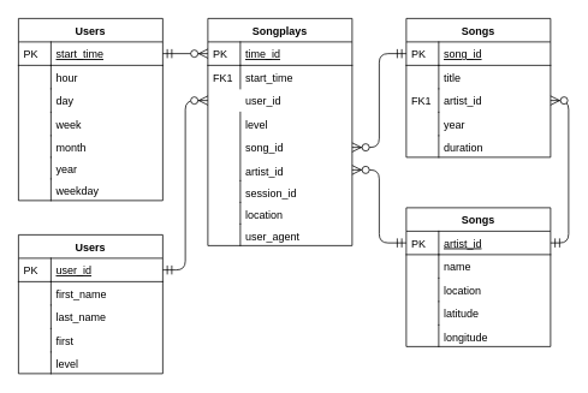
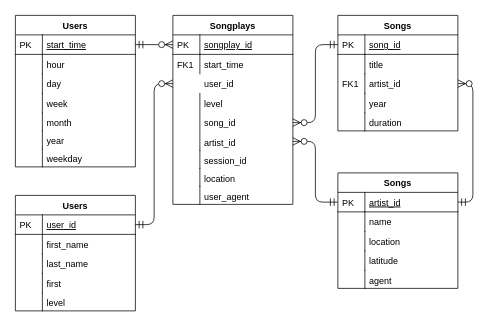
  <mxCell id="0" />
  <mxCell id="1" parent="0" />
  <mxCell id="2" value="Songplays" style="swimlane;fontStyle=1;childLayout=stackLayout;horizontal=1;startSize=26;horizontalStack=0;resizeParent=1;resizeLast=0;collapsible=1;marginBottom=0;rounded=0;shadow=0;strokeWidth=1;" parent="1" vertex="1"><mxGeometry x="230" y="20" width="160" height="252" as="geometry"><mxRectangle x="260" y="80" width="160" height="26" as="alternateBounds" /></mxGeometry></mxCell>
- <mxCell id="3" value="time_id" style="shape=partialRectangle;top=0;left=0;right=0;bottom=1;align=left;verticalAlign=top;fillColor=none;spacingLeft=40;spacingRight=4;overflow=hidden;rotatable=0;points=[[0,0.5],[1,0.5]];portConstraint=eastwest;dropTarget=0;rounded=0;shadow=0;strokeWidth=1;fontStyle=4" parent="2" vertex="1"><mxGeometry y="26" width="160" height="26" as="geometry" /></mxCell>
+ <mxCell id="3" value="songplay_id" style="shape=partialRectangle;top=0;left=0;right=0;bottom=1;align=left;verticalAlign=top;fillColor=none;spacingLeft=40;spacingRight=4;overflow=hidden;rotatable=0;points=[[0,0.5],[1,0.5]];portConstraint=eastwest;dropTarget=0;rounded=0;shadow=0;strokeWidth=1;fontStyle=4" parent="2" vertex="1"><mxGeometry y="26" width="160" height="26" as="geometry" /></mxCell>
  <mxCell id="4" value="PK" style="shape=partialRectangle;top=0;left=0;bottom=0;fillColor=none;align=left;verticalAlign=top;spacingLeft=4;spacingRight=4;overflow=hidden;rotatable=0;points=[];portConstraint=eastwest;part=1;" parent="3" vertex="1" connectable="0"><mxGeometry width="36" height="26" as="geometry" /></mxCell>
  <mxCell id="5" value="start_time" style="shape=partialRectangle;top=0;left=0;right=0;bottom=0;align=left;verticalAlign=top;fillColor=none;spacingLeft=40;spacingRight=4;overflow=hidden;rotatable=0;points=[[0,0.5],[1,0.5]];portConstraint=eastwest;dropTarget=0;rounded=0;shadow=0;strokeWidth=1;" parent="2" vertex="1"><mxGeometry y="52" width="160" height="26" as="geometry" /></mxCell>
  <mxCell id="6" value="FK1" style="shape=partialRectangle;top=0;left=0;bottom=0;fillColor=none;align=left;verticalAlign=top;spacingLeft=4;spacingRight=4;overflow=hidden;rotatable=0;points=[];portConstraint=eastwest;part=1;" parent="5" vertex="1" connectable="0"><mxGeometry width="36" height="26" as="geometry" /></mxCell>
  <mxCell id="7" value="user_id" style="shape=partialRectangle;top=0;left=0;right=0;bottom=0;align=left;verticalAlign=top;fillColor=none;spacingLeft=40;spacingRight=4;overflow=hidden;rotatable=0;points=[[0,0.5],[1,0.5]];portConstraint=eastwest;dropTarget=0;rounded=0;shadow=0;strokeWidth=1;" parent="2" vertex="1"><mxGeometry y="78" width="160" height="26" as="geometry" /></mxCell>
  <mxCell id="8" value="level" style="shape=partialRectangle;top=0;left=0;right=0;bottom=0;align=left;verticalAlign=top;fillColor=none;spacingLeft=40;spacingRight=4;overflow=hidden;rotatable=0;points=[[0,0.5],[1,0.5]];portConstraint=eastwest;dropTarget=0;rounded=0;shadow=0;strokeWidth=1;" parent="2" vertex="1"><mxGeometry y="104" width="160" height="76" as="geometry" /></mxCell>
  <mxCell id="9" value="" style="shape=partialRectangle;top=0;left=0;bottom=0;fillColor=none;align=left;verticalAlign=top;spacingLeft=4;spacingRight=4;overflow=hidden;rotatable=0;points=[];portConstraint=eastwest;part=1;" parent="8" vertex="1" connectable="0"><mxGeometry width="36" height="76" as="geometry" /></mxCell>
  <mxCell id="10" value="session_id" style="shape=partialRectangle;top=0;left=0;right=0;bottom=0;align=left;verticalAlign=top;fillColor=none;spacingLeft=40;spacingRight=4;overflow=hidden;rotatable=0;points=[[0,0.5],[1,0.5]];portConstraint=eastwest;dropTarget=0;rounded=0;shadow=0;strokeWidth=1;" parent="2" vertex="1"><mxGeometry y="180" width="160" height="24" as="geometry" /></mxCell>
  <mxCell id="11" value="" style="shape=partialRectangle;top=0;left=0;bottom=0;fillColor=none;align=left;verticalAlign=top;spacingLeft=4;spacingRight=4;overflow=hidden;rotatable=0;points=[];portConstraint=eastwest;part=1;" parent="10" vertex="1" connectable="0"><mxGeometry width="36" height="24" as="geometry" /></mxCell>
  <mxCell id="12" value="location" style="shape=partialRectangle;top=0;left=0;right=0;bottom=0;align=left;verticalAlign=top;fillColor=none;spacingLeft=40;spacingRight=4;overflow=hidden;rotatable=0;points=[[0,0.5],[1,0.5]];portConstraint=eastwest;dropTarget=0;rounded=0;shadow=0;strokeWidth=1;" parent="2" vertex="1"><mxGeometry y="204" width="160" height="24" as="geometry" /></mxCell>
  <mxCell id="13" value="" style="shape=partialRectangle;top=0;left=0;bottom=0;fillColor=none;align=left;verticalAlign=top;spacingLeft=4;spacingRight=4;overflow=hidden;rotatable=0;points=[];portConstraint=eastwest;part=1;" parent="12" vertex="1" connectable="0"><mxGeometry width="36" height="24" as="geometry" /></mxCell>
  <mxCell id="14" value="user_agent" style="shape=partialRectangle;top=0;left=0;right=0;bottom=0;align=left;verticalAlign=top;fillColor=none;spacingLeft=40;spacingRight=4;overflow=hidden;rotatable=0;points=[[0,0.5],[1,0.5]];portConstraint=eastwest;dropTarget=0;rounded=0;shadow=0;strokeWidth=1;" parent="2" vertex="1"><mxGeometry y="228" width="160" height="24" as="geometry" /></mxCell>
  <mxCell id="15" value="" style="shape=partialRectangle;top=0;left=0;bottom=0;fillColor=none;align=left;verticalAlign=top;spacingLeft=4;spacingRight=4;overflow=hidden;rotatable=0;points=[];portConstraint=eastwest;part=1;" parent="14" vertex="1" connectable="0"><mxGeometry width="36" height="24" as="geometry" /></mxCell>
  <mxCell id="16" value="" style="edgeStyle=orthogonalEdgeStyle;endArrow=ERzeroToMany;startArrow=ERmandOne;shadow=0;strokeWidth=1;endSize=8;startSize=8;entryX=0;entryY=0.5;entryDx=0;entryDy=0;exitX=1;exitY=0.5;exitDx=0;exitDy=0;" parent="1" source="59" target="7" edge="1"><mxGeometry width="100" height="100" relative="1" as="geometry"><mxPoint x="150" y="59" as="sourcePoint" /><mxPoint x="240" y="190" as="targetPoint" /></mxGeometry></mxCell>
  <mxCell id="17" value="song_id" style="shape=partialRectangle;top=0;left=0;right=0;bottom=0;align=left;verticalAlign=top;fillColor=none;spacingLeft=40;spacingRight=4;overflow=hidden;rotatable=0;points=[[0,0.5],[1,0.5]];portConstraint=eastwest;dropTarget=0;rounded=0;shadow=0;strokeWidth=1;" parent="1" vertex="1"><mxGeometry x="230" y="150" width="160" height="26" as="geometry" /></mxCell>
  <mxCell id="18" value="artist_id" style="shape=partialRectangle;top=0;left=0;right=0;bottom=0;align=left;verticalAlign=top;fillColor=none;spacingLeft=40;spacingRight=4;overflow=hidden;rotatable=0;points=[[0,0.5],[1,0.5]];portConstraint=eastwest;dropTarget=0;rounded=0;shadow=0;strokeWidth=1;" parent="1" vertex="1"><mxGeometry x="230" y="176" width="160" height="24" as="geometry" /></mxCell>
  <mxCell id="19" value="Users" style="swimlane;fontStyle=1;childLayout=stackLayout;horizontal=1;startSize=26;horizontalStack=0;resizeParent=1;resizeLast=0;collapsible=1;marginBottom=0;rounded=0;shadow=0;strokeWidth=1;" parent="1" vertex="1"><mxGeometry x="20" y="20" width="160" height="202" as="geometry"><mxRectangle x="260" y="80" width="160" height="26" as="alternateBounds" /></mxGeometry></mxCell>
  <mxCell id="20" value="start_time" style="shape=partialRectangle;top=0;left=0;right=0;bottom=1;align=left;verticalAlign=top;fillColor=none;spacingLeft=40;spacingRight=4;overflow=hidden;rotatable=0;points=[[0,0.5],[1,0.5]];portConstraint=eastwest;dropTarget=0;rounded=0;shadow=0;strokeWidth=1;fontStyle=4" parent="19" vertex="1"><mxGeometry y="26" width="160" height="26" as="geometry" /></mxCell>
  <mxCell id="21" value="PK" style="shape=partialRectangle;top=0;left=0;bottom=0;fillColor=none;align=left;verticalAlign=top;spacingLeft=4;spacingRight=4;overflow=hidden;rotatable=0;points=[];portConstraint=eastwest;part=1;" parent="20" vertex="1" connectable="0"><mxGeometry width="36" height="26" as="geometry" /></mxCell>
  <mxCell id="22" value="hour" style="shape=partialRectangle;top=0;left=0;right=0;bottom=0;align=left;verticalAlign=top;fillColor=none;spacingLeft=40;spacingRight=4;overflow=hidden;rotatable=0;points=[[0,0.5],[1,0.5]];portConstraint=eastwest;dropTarget=0;rounded=0;shadow=0;strokeWidth=1;" parent="19" vertex="1"><mxGeometry y="52" width="160" height="26" as="geometry" /></mxCell>
  <mxCell id="23" value="" style="shape=partialRectangle;top=0;left=0;bottom=0;fillColor=none;align=left;verticalAlign=top;spacingLeft=4;spacingRight=4;overflow=hidden;rotatable=0;points=[];portConstraint=eastwest;part=1;" parent="22" vertex="1" connectable="0"><mxGeometry width="36" height="26" as="geometry" /></mxCell>
  <mxCell id="24" value="day" style="shape=partialRectangle;top=0;left=0;right=0;bottom=0;align=left;verticalAlign=top;fillColor=none;spacingLeft=40;spacingRight=4;overflow=hidden;rotatable=0;points=[[0,0.5],[1,0.5]];portConstraint=eastwest;dropTarget=0;rounded=0;shadow=0;strokeWidth=1;" parent="19" vertex="1"><mxGeometry y="78" width="160" height="26" as="geometry" /></mxCell>
  <mxCell id="25" value="" style="shape=partialRectangle;top=0;left=0;bottom=0;fillColor=none;align=left;verticalAlign=top;spacingLeft=4;spacingRight=4;overflow=hidden;rotatable=0;points=[];portConstraint=eastwest;part=1;" parent="24" vertex="1" connectable="0"><mxGeometry width="36" height="26" as="geometry" /></mxCell>
  <mxCell id="26" value="week" style="shape=partialRectangle;top=0;left=0;right=0;bottom=0;align=left;verticalAlign=top;fillColor=none;spacingLeft=40;spacingRight=4;overflow=hidden;rotatable=0;points=[[0,0.5],[1,0.5]];portConstraint=eastwest;dropTarget=0;rounded=0;shadow=0;strokeWidth=1;" parent="19" vertex="1"><mxGeometry y="104" width="160" height="26" as="geometry" /></mxCell>
  <mxCell id="27" value="" style="shape=partialRectangle;top=0;left=0;bottom=0;fillColor=none;align=left;verticalAlign=top;spacingLeft=4;spacingRight=4;overflow=hidden;rotatable=0;points=[];portConstraint=eastwest;part=1;" parent="26" vertex="1" connectable="0"><mxGeometry width="36" height="26" as="geometry" /></mxCell>
  <mxCell id="28" value="month" style="shape=partialRectangle;top=0;left=0;right=0;bottom=0;align=left;verticalAlign=top;fillColor=none;spacingLeft=40;spacingRight=4;overflow=hidden;rotatable=0;points=[[0,0.5],[1,0.5]];portConstraint=eastwest;dropTarget=0;rounded=0;shadow=0;strokeWidth=1;" parent="19" vertex="1"><mxGeometry y="130" width="160" height="24" as="geometry" /></mxCell>
  <mxCell id="29" value="" style="shape=partialRectangle;top=0;left=0;bottom=0;fillColor=none;align=left;verticalAlign=top;spacingLeft=4;spacingRight=4;overflow=hidden;rotatable=0;points=[];portConstraint=eastwest;part=1;" parent="28" vertex="1" connectable="0"><mxGeometry width="36" height="24" as="geometry" /></mxCell>
  <mxCell id="30" value="year" style="shape=partialRectangle;top=0;left=0;right=0;bottom=0;align=left;verticalAlign=top;fillColor=none;spacingLeft=40;spacingRight=4;overflow=hidden;rotatable=0;points=[[0,0.5],[1,0.5]];portConstraint=eastwest;dropTarget=0;rounded=0;shadow=0;strokeWidth=1;" parent="19" vertex="1"><mxGeometry y="154" width="160" height="24" as="geometry" /></mxCell>
  <mxCell id="31" value="" style="shape=partialRectangle;top=0;left=0;bottom=0;fillColor=none;align=left;verticalAlign=top;spacingLeft=4;spacingRight=4;overflow=hidden;rotatable=0;points=[];portConstraint=eastwest;part=1;" parent="30" vertex="1" connectable="0"><mxGeometry width="36" height="24" as="geometry" /></mxCell>
  <mxCell id="32" value="weekday" style="shape=partialRectangle;top=0;left=0;right=0;bottom=0;align=left;verticalAlign=top;fillColor=none;spacingLeft=40;spacingRight=4;overflow=hidden;rotatable=0;points=[[0,0.5],[1,0.5]];portConstraint=eastwest;dropTarget=0;rounded=0;shadow=0;strokeWidth=1;" parent="19" vertex="1"><mxGeometry y="178" width="160" height="24" as="geometry" /></mxCell>
  <mxCell id="33" value="" style="shape=partialRectangle;top=0;left=0;bottom=0;fillColor=none;align=left;verticalAlign=top;spacingLeft=4;spacingRight=4;overflow=hidden;rotatable=0;points=[];portConstraint=eastwest;part=1;" parent="32" vertex="1" connectable="0"><mxGeometry width="36" height="24" as="geometry" /></mxCell>
  <mxCell id="34" value="Songs" style="swimlane;fontStyle=1;childLayout=stackLayout;horizontal=1;startSize=26;horizontalStack=0;resizeParent=1;resizeLast=0;collapsible=1;marginBottom=0;rounded=0;shadow=0;strokeWidth=1;" parent="1" vertex="1"><mxGeometry x="450" y="20" width="160" height="154" as="geometry"><mxRectangle x="260" y="80" width="160" height="26" as="alternateBounds" /></mxGeometry></mxCell>
  <mxCell id="35" value="song_id" style="shape=partialRectangle;top=0;left=0;right=0;bottom=1;align=left;verticalAlign=top;fillColor=none;spacingLeft=40;spacingRight=4;overflow=hidden;rotatable=0;points=[[0,0.5],[1,0.5]];portConstraint=eastwest;dropTarget=0;rounded=0;shadow=0;strokeWidth=1;fontStyle=4" parent="34" vertex="1"><mxGeometry y="26" width="160" height="26" as="geometry" /></mxCell>
  <mxCell id="36" value="PK" style="shape=partialRectangle;top=0;left=0;bottom=0;fillColor=none;align=left;verticalAlign=top;spacingLeft=4;spacingRight=4;overflow=hidden;rotatable=0;points=[];portConstraint=eastwest;part=1;" parent="35" vertex="1" connectable="0"><mxGeometry width="36" height="26" as="geometry" /></mxCell>
  <mxCell id="37" value="title" style="shape=partialRectangle;top=0;left=0;right=0;bottom=0;align=left;verticalAlign=top;fillColor=none;spacingLeft=40;spacingRight=4;overflow=hidden;rotatable=0;points=[[0,0.5],[1,0.5]];portConstraint=eastwest;dropTarget=0;rounded=0;shadow=0;strokeWidth=1;" parent="34" vertex="1"><mxGeometry y="52" width="160" height="26" as="geometry" /></mxCell>
  <mxCell id="38" value="" style="shape=partialRectangle;top=0;left=0;bottom=0;fillColor=none;align=left;verticalAlign=top;spacingLeft=4;spacingRight=4;overflow=hidden;rotatable=0;points=[];portConstraint=eastwest;part=1;" parent="37" vertex="1" connectable="0"><mxGeometry width="36" height="26" as="geometry" /></mxCell>
  <mxCell id="39" value="artist_id" style="shape=partialRectangle;top=0;left=0;right=0;bottom=0;align=left;verticalAlign=top;fillColor=none;spacingLeft=40;spacingRight=4;overflow=hidden;rotatable=0;points=[[0,0.5],[1,0.5]];portConstraint=eastwest;dropTarget=0;rounded=0;shadow=0;strokeWidth=1;" parent="34" vertex="1"><mxGeometry y="78" width="160" height="26" as="geometry" /></mxCell>
  <mxCell id="40" value="FK1" style="shape=partialRectangle;top=0;left=0;bottom=0;fillColor=none;align=left;verticalAlign=top;spacingLeft=4;spacingRight=4;overflow=hidden;rotatable=0;points=[];portConstraint=eastwest;part=1;" parent="39" vertex="1" connectable="0"><mxGeometry width="36" height="26" as="geometry" /></mxCell>
  <mxCell id="41" value="year" style="shape=partialRectangle;top=0;left=0;right=0;bottom=0;align=left;verticalAlign=top;fillColor=none;spacingLeft=40;spacingRight=4;overflow=hidden;rotatable=0;points=[[0,0.5],[1,0.5]];portConstraint=eastwest;dropTarget=0;rounded=0;shadow=0;strokeWidth=1;" parent="34" vertex="1"><mxGeometry y="104" width="160" height="26" as="geometry" /></mxCell>
  <mxCell id="42" value="" style="shape=partialRectangle;top=0;left=0;bottom=0;fillColor=none;align=left;verticalAlign=top;spacingLeft=4;spacingRight=4;overflow=hidden;rotatable=0;points=[];portConstraint=eastwest;part=1;" parent="41" vertex="1" connectable="0"><mxGeometry width="36" height="26" as="geometry" /></mxCell>
  <mxCell id="43" value="duration" style="shape=partialRectangle;top=0;left=0;right=0;bottom=0;align=left;verticalAlign=top;fillColor=none;spacingLeft=40;spacingRight=4;overflow=hidden;rotatable=0;points=[[0,0.5],[1,0.5]];portConstraint=eastwest;dropTarget=0;rounded=0;shadow=0;strokeWidth=1;" parent="34" vertex="1"><mxGeometry y="130" width="160" height="24" as="geometry" /></mxCell>
  <mxCell id="44" value="" style="shape=partialRectangle;top=0;left=0;bottom=0;fillColor=none;align=left;verticalAlign=top;spacingLeft=4;spacingRight=4;overflow=hidden;rotatable=0;points=[];portConstraint=eastwest;part=1;" parent="43" vertex="1" connectable="0"><mxGeometry width="36" height="24" as="geometry" /></mxCell>
  <mxCell id="45" value="Songs" style="swimlane;fontStyle=1;childLayout=stackLayout;horizontal=1;startSize=26;horizontalStack=0;resizeParent=1;resizeLast=0;collapsible=1;marginBottom=0;rounded=0;shadow=0;strokeWidth=1;" parent="1" vertex="1"><mxGeometry x="450" y="230" width="160" height="154" as="geometry"><mxRectangle x="260" y="80" width="160" height="26" as="alternateBounds" /></mxGeometry></mxCell>
  <mxCell id="46" value="artist_id" style="shape=partialRectangle;top=0;left=0;right=0;bottom=1;align=left;verticalAlign=top;fillColor=none;spacingLeft=40;spacingRight=4;overflow=hidden;rotatable=0;points=[[0,0.5],[1,0.5]];portConstraint=eastwest;dropTarget=0;rounded=0;shadow=0;strokeWidth=1;fontStyle=4" parent="45" vertex="1"><mxGeometry y="26" width="160" height="26" as="geometry" /></mxCell>
  <mxCell id="47" value="PK" style="shape=partialRectangle;top=0;left=0;bottom=0;fillColor=none;align=left;verticalAlign=top;spacingLeft=4;spacingRight=4;overflow=hidden;rotatable=0;points=[];portConstraint=eastwest;part=1;" parent="46" vertex="1" connectable="0"><mxGeometry width="36" height="26" as="geometry" /></mxCell>
  <mxCell id="48" value="name" style="shape=partialRectangle;top=0;left=0;right=0;bottom=0;align=left;verticalAlign=top;fillColor=none;spacingLeft=40;spacingRight=4;overflow=hidden;rotatable=0;points=[[0,0.5],[1,0.5]];portConstraint=eastwest;dropTarget=0;rounded=0;shadow=0;strokeWidth=1;" parent="45" vertex="1"><mxGeometry y="52" width="160" height="26" as="geometry" /></mxCell>
  <mxCell id="49" value="" style="shape=partialRectangle;top=0;left=0;bottom=0;fillColor=none;align=left;verticalAlign=top;spacingLeft=4;spacingRight=4;overflow=hidden;rotatable=0;points=[];portConstraint=eastwest;part=1;" parent="48" vertex="1" connectable="0"><mxGeometry width="36" height="26" as="geometry" /></mxCell>
  <mxCell id="50" value="location" style="shape=partialRectangle;top=0;left=0;right=0;bottom=0;align=left;verticalAlign=top;fillColor=none;spacingLeft=40;spacingRight=4;overflow=hidden;rotatable=0;points=[[0,0.5],[1,0.5]];portConstraint=eastwest;dropTarget=0;rounded=0;shadow=0;strokeWidth=1;" parent="45" vertex="1"><mxGeometry y="78" width="160" height="26" as="geometry" /></mxCell>
  <mxCell id="51" value="" style="shape=partialRectangle;top=0;left=0;bottom=0;fillColor=none;align=left;verticalAlign=top;spacingLeft=4;spacingRight=4;overflow=hidden;rotatable=0;points=[];portConstraint=eastwest;part=1;" parent="50" vertex="1" connectable="0"><mxGeometry width="36" height="26" as="geometry" /></mxCell>
  <mxCell id="52" value="latitude" style="shape=partialRectangle;top=0;left=0;right=0;bottom=0;align=left;verticalAlign=top;fillColor=none;spacingLeft=40;spacingRight=4;overflow=hidden;rotatable=0;points=[[0,0.5],[1,0.5]];portConstraint=eastwest;dropTarget=0;rounded=0;shadow=0;strokeWidth=1;" parent="45" vertex="1"><mxGeometry y="104" width="160" height="26" as="geometry" /></mxCell>
  <mxCell id="53" value="" style="shape=partialRectangle;top=0;left=0;bottom=0;fillColor=none;align=left;verticalAlign=top;spacingLeft=4;spacingRight=4;overflow=hidden;rotatable=0;points=[];portConstraint=eastwest;part=1;" parent="52" vertex="1" connectable="0"><mxGeometry width="36" height="26" as="geometry" /></mxCell>
- <mxCell id="54" value="longitude" style="shape=partialRectangle;top=0;left=0;right=0;bottom=0;align=left;verticalAlign=top;fillColor=none;spacingLeft=40;spacingRight=4;overflow=hidden;rotatable=0;points=[[0,0.5],[1,0.5]];portConstraint=eastwest;dropTarget=0;rounded=0;shadow=0;strokeWidth=1;" parent="45" vertex="1"><mxGeometry y="130" width="160" height="24" as="geometry" /></mxCell>
+ <mxCell id="54" value="agent" style="shape=partialRectangle;top=0;left=0;right=0;bottom=0;align=left;verticalAlign=top;fillColor=none;spacingLeft=40;spacingRight=4;overflow=hidden;rotatable=0;points=[[0,0.5],[1,0.5]];portConstraint=eastwest;dropTarget=0;rounded=0;shadow=0;strokeWidth=1;" parent="45" vertex="1"><mxGeometry y="130" width="160" height="24" as="geometry" /></mxCell>
  <mxCell id="55" value="" style="shape=partialRectangle;top=0;left=0;bottom=0;fillColor=none;align=left;verticalAlign=top;spacingLeft=4;spacingRight=4;overflow=hidden;rotatable=0;points=[];portConstraint=eastwest;part=1;" parent="54" vertex="1" connectable="0"><mxGeometry width="36" height="24" as="geometry" /></mxCell>
  <mxCell id="56" value="" style="edgeStyle=orthogonalEdgeStyle;endArrow=ERzeroToMany;startArrow=ERmandOne;shadow=0;strokeWidth=1;endSize=8;startSize=8;exitX=0;exitY=0.5;exitDx=0;exitDy=0;entryX=1;entryY=0.5;entryDx=0;entryDy=0;" parent="1" source="46" target="18" edge="1"><mxGeometry width="100" height="100" relative="1" as="geometry"><mxPoint x="430" y="188" as="sourcePoint" /><mxPoint x="390" y="290" as="targetPoint" /><Array as="points" /></mxGeometry></mxCell>
  <mxCell id="57" value="" style="edgeStyle=orthogonalEdgeStyle;endArrow=ERzeroToMany;startArrow=ERmandOne;shadow=0;strokeWidth=1;endSize=8;startSize=8;exitX=1;exitY=0.5;exitDx=0;exitDy=0;entryX=1;entryY=0.5;entryDx=0;entryDy=0;" parent="1" source="46" target="39" edge="1"><mxGeometry width="100" height="100" relative="1" as="geometry"><mxPoint x="460" y="279" as="sourcePoint" /><mxPoint x="400" y="198" as="targetPoint" /><Array as="points"><mxPoint x="630" y="269" /><mxPoint x="630" y="111" /></Array></mxGeometry></mxCell>
  <mxCell id="58" value="Users" style="swimlane;fontStyle=1;childLayout=stackLayout;horizontal=1;startSize=26;horizontalStack=0;resizeParent=1;resizeLast=0;collapsible=1;marginBottom=0;rounded=0;shadow=0;strokeWidth=1;" parent="1" vertex="1"><mxGeometry x="20" y="260" width="160" height="154" as="geometry"><mxRectangle x="260" y="80" width="160" height="26" as="alternateBounds" /></mxGeometry></mxCell>
  <mxCell id="59" value="user_id" style="shape=partialRectangle;top=0;left=0;right=0;bottom=1;align=left;verticalAlign=top;fillColor=none;spacingLeft=40;spacingRight=4;overflow=hidden;rotatable=0;points=[[0,0.5],[1,0.5]];portConstraint=eastwest;dropTarget=0;rounded=0;shadow=0;strokeWidth=1;fontStyle=4" parent="58" vertex="1"><mxGeometry y="26" width="160" height="26" as="geometry" /></mxCell>
  <mxCell id="60" value="PK" style="shape=partialRectangle;top=0;left=0;bottom=0;fillColor=none;align=left;verticalAlign=top;spacingLeft=4;spacingRight=4;overflow=hidden;rotatable=0;points=[];portConstraint=eastwest;part=1;" parent="59" vertex="1" connectable="0"><mxGeometry width="36" height="26" as="geometry" /></mxCell>
  <mxCell id="61" value="first_name" style="shape=partialRectangle;top=0;left=0;right=0;bottom=0;align=left;verticalAlign=top;fillColor=none;spacingLeft=40;spacingRight=4;overflow=hidden;rotatable=0;points=[[0,0.5],[1,0.5]];portConstraint=eastwest;dropTarget=0;rounded=0;shadow=0;strokeWidth=1;" parent="58" vertex="1"><mxGeometry y="52" width="160" height="26" as="geometry" /></mxCell>
  <mxCell id="62" value="" style="shape=partialRectangle;top=0;left=0;bottom=0;fillColor=none;align=left;verticalAlign=top;spacingLeft=4;spacingRight=4;overflow=hidden;rotatable=0;points=[];portConstraint=eastwest;part=1;" parent="61" vertex="1" connectable="0"><mxGeometry width="36" height="26" as="geometry" /></mxCell>
  <mxCell id="63" value="last_name" style="shape=partialRectangle;top=0;left=0;right=0;bottom=0;align=left;verticalAlign=top;fillColor=none;spacingLeft=40;spacingRight=4;overflow=hidden;rotatable=0;points=[[0,0.5],[1,0.5]];portConstraint=eastwest;dropTarget=0;rounded=0;shadow=0;strokeWidth=1;" parent="58" vertex="1"><mxGeometry y="78" width="160" height="26" as="geometry" /></mxCell>
  <mxCell id="64" value="" style="shape=partialRectangle;top=0;left=0;bottom=0;fillColor=none;align=left;verticalAlign=top;spacingLeft=4;spacingRight=4;overflow=hidden;rotatable=0;points=[];portConstraint=eastwest;part=1;" parent="63" vertex="1" connectable="0"><mxGeometry width="36" height="26" as="geometry" /></mxCell>
  <mxCell id="65" value="first" style="shape=partialRectangle;top=0;left=0;right=0;bottom=0;align=left;verticalAlign=top;fillColor=none;spacingLeft=40;spacingRight=4;overflow=hidden;rotatable=0;points=[[0,0.5],[1,0.5]];portConstraint=eastwest;dropTarget=0;rounded=0;shadow=0;strokeWidth=1;" parent="58" vertex="1"><mxGeometry y="104" width="160" height="26" as="geometry" /></mxCell>
  <mxCell id="66" value="" style="shape=partialRectangle;top=0;left=0;bottom=0;fillColor=none;align=left;verticalAlign=top;spacingLeft=4;spacingRight=4;overflow=hidden;rotatable=0;points=[];portConstraint=eastwest;part=1;" parent="65" vertex="1" connectable="0"><mxGeometry width="36" height="26" as="geometry" /></mxCell>
  <mxCell id="67" value="level" style="shape=partialRectangle;top=0;left=0;right=0;bottom=0;align=left;verticalAlign=top;fillColor=none;spacingLeft=40;spacingRight=4;overflow=hidden;rotatable=0;points=[[0,0.5],[1,0.5]];portConstraint=eastwest;dropTarget=0;rounded=0;shadow=0;strokeWidth=1;" parent="58" vertex="1"><mxGeometry y="130" width="160" height="24" as="geometry" /></mxCell>
  <mxCell id="68" value="" style="shape=partialRectangle;top=0;left=0;bottom=0;fillColor=none;align=left;verticalAlign=top;spacingLeft=4;spacingRight=4;overflow=hidden;rotatable=0;points=[];portConstraint=eastwest;part=1;" parent="67" vertex="1" connectable="0"><mxGeometry width="36" height="24" as="geometry" /></mxCell>
  <mxCell id="69" value="" style="edgeStyle=orthogonalEdgeStyle;endArrow=ERzeroToMany;startArrow=ERmandOne;shadow=0;strokeWidth=1;endSize=8;startSize=8;exitX=0;exitY=0.5;exitDx=0;exitDy=0;entryX=1;entryY=0.5;entryDx=0;entryDy=0;" parent="1" source="35" target="17" edge="1"><mxGeometry width="100" height="100" relative="1" as="geometry"><mxPoint x="460" y="279" as="sourcePoint" /><mxPoint x="400" y="198" as="targetPoint" /><Array as="points" /></mxGeometry></mxCell>
  <mxCell id="70" value="" style="edgeStyle=orthogonalEdgeStyle;endArrow=ERzeroToMany;startArrow=ERmandOne;shadow=0;strokeWidth=1;endSize=8;startSize=8;entryX=0;entryY=0.5;entryDx=0;entryDy=0;exitX=1;exitY=0.5;exitDx=0;exitDy=0;" parent="1" source="20" target="3" edge="1"><mxGeometry width="100" height="100" relative="1" as="geometry"><mxPoint x="190" y="309" as="sourcePoint" /><mxPoint x="240" y="121" as="targetPoint" /></mxGeometry></mxCell>
